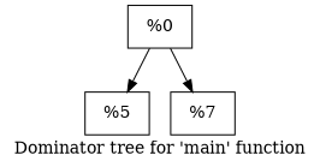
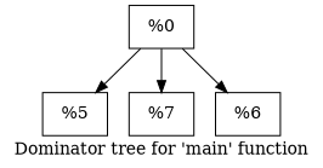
  digraph {
    label="Dominator tree for 'main' function"
    node [shape=record]
    n1 [label="{%0}"]
    n2 [label="{%5}"]
    n3 [label="{%7}"]
+   n4 [label="{%6}"]
    n1 -> n2
    n1 -> n3
+   n1 -> n4
  }
